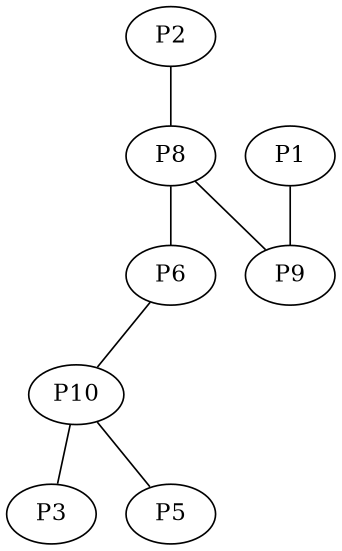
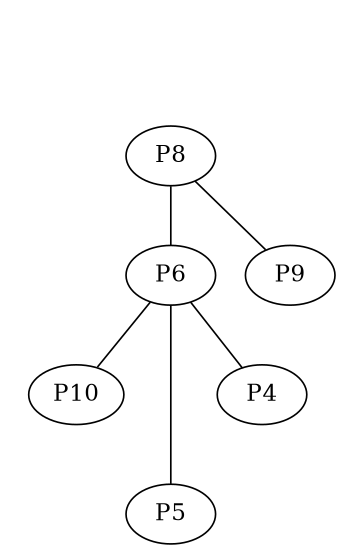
  graph {
-   P2
    P8
    P6
    P9
    P10
-   P3
    P5
-   P1
-   P2 -- P8
+   P4
    P8 -- P6
    P8 -- P9
    P6 -- P10
-   P10 -- P3
-   P10 -- P5
-   P1 -- P9
+   P6 -- P4
+   P6 -- P5
  }
